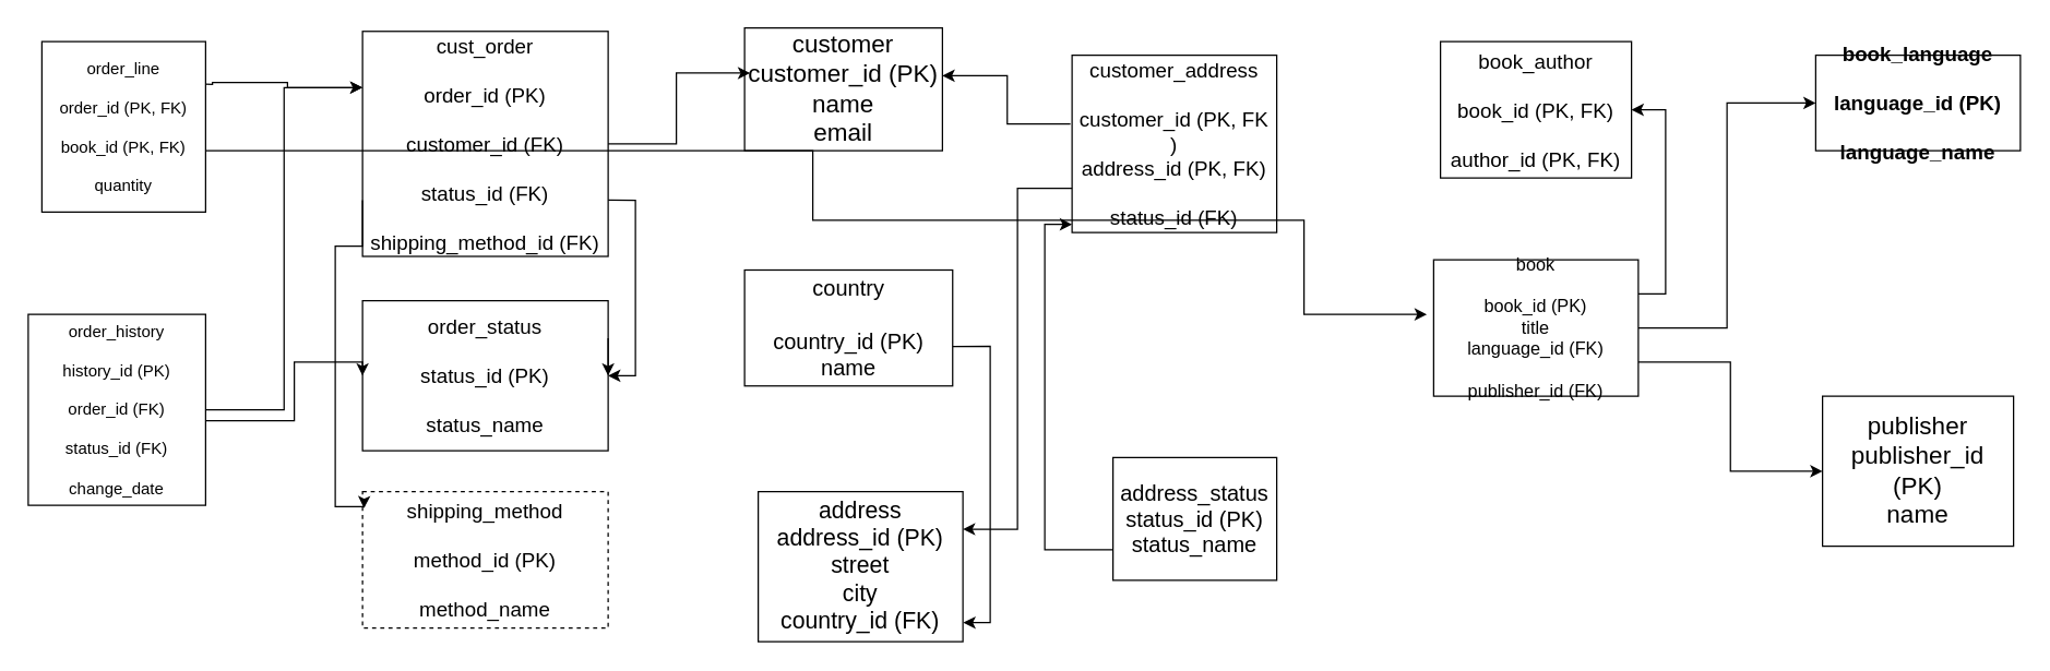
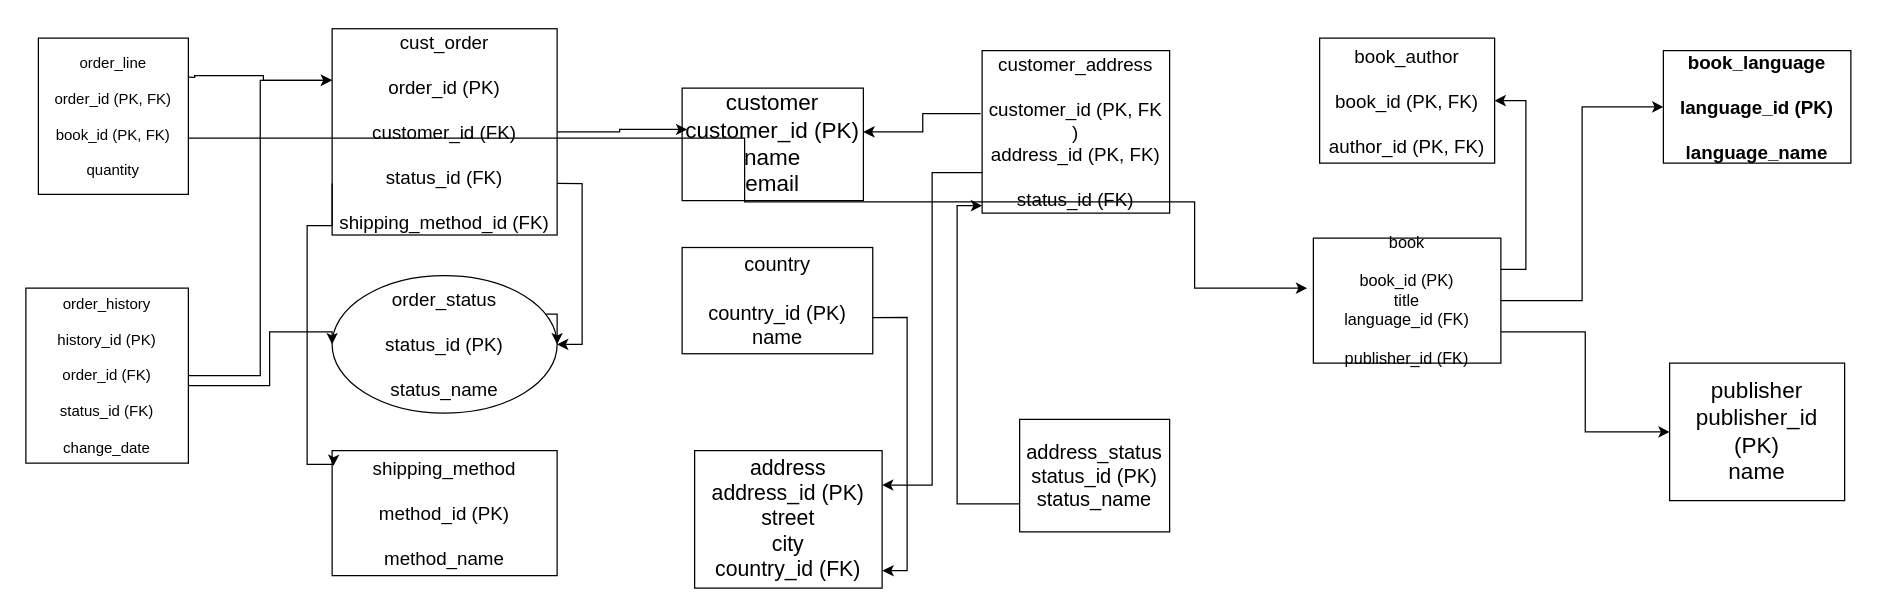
  <mxCell id="0" />
  <mxCell id="1" parent="0" />
  <mxCell id="2" style="edgeStyle=orthogonalEdgeStyle;rounded=0;orthogonalLoop=1;jettySize=auto;html=1;exitX=1;exitY=0;exitDx=0;exitDy=0;entryX=1;entryY=0;entryDx=0;entryDy=0;" edge="1" parent="1" source="3" target="3"><mxGeometry relative="1" as="geometry"><mxPoint x="305" y="50" as="targetPoint" /></mxGeometry></mxCell>
- <mxCell id="3" value="&lt;b style=&quot;&quot;&gt;&lt;font style=&quot;font-size: 15px;&quot;&gt;book_language&lt;/font&gt;&lt;/b&gt;&lt;div&gt;&lt;span style=&quot;font-size: 15px;&quot;&gt;&lt;b&gt;&lt;br&gt;&lt;/b&gt;&lt;/span&gt;&lt;div&gt;&lt;div style=&quot;&quot;&gt;&lt;b&gt;&lt;font style=&quot;font-size: 15px;&quot;&gt;language_id (PK)&lt;/font&gt;&lt;/b&gt;&lt;/div&gt;&lt;div style=&quot;&quot;&gt;&lt;b&gt;&lt;font style=&quot;font-size: 15px;&quot;&gt;&lt;br&gt;&lt;/font&gt;&lt;/b&gt;&lt;/div&gt;&lt;div style=&quot;&quot;&gt;&lt;b style=&quot;&quot;&gt;&lt;font style=&quot;font-size: 15px;&quot;&gt;language_name&lt;/font&gt;&lt;/b&gt;&lt;/div&gt;&lt;/div&gt;&lt;/div&gt;" style="rounded=0;whiteSpace=wrap;html=1;fillColor=light-dark(#FFFFFF,#0000CC);" vertex="1" parent="1"><mxGeometry x="1330" y="40" width="150" height="70" as="geometry" /></mxCell>
+ <mxCell id="3" value="&lt;b style=&quot;&quot;&gt;&lt;font style=&quot;font-size: 15px;&quot;&gt;book_language&lt;/font&gt;&lt;/b&gt;&lt;div&gt;&lt;span style=&quot;font-size: 15px;&quot;&gt;&lt;b&gt;&lt;br&gt;&lt;/b&gt;&lt;/span&gt;&lt;div&gt;&lt;div style=&quot;&quot;&gt;&lt;b&gt;&lt;font style=&quot;font-size: 15px;&quot;&gt;language_id (PK)&lt;/font&gt;&lt;/b&gt;&lt;/div&gt;&lt;div style=&quot;&quot;&gt;&lt;b&gt;&lt;font style=&quot;font-size: 15px;&quot;&gt;&lt;br&gt;&lt;/font&gt;&lt;/b&gt;&lt;/div&gt;&lt;div style=&quot;&quot;&gt;&lt;b style=&quot;&quot;&gt;&lt;font style=&quot;font-size: 15px;&quot;&gt;language_name&lt;/font&gt;&lt;/b&gt;&lt;/div&gt;&lt;/div&gt;&lt;/div&gt;" style="rounded=0;whiteSpace=wrap;html=1;fillColor=light-dark(#FFFFFF,#0000CC);" vertex="1" parent="1"><mxGeometry x="1330" y="40" width="150" height="90" as="geometry" /></mxCell>
  <mxCell id="4" value="&lt;font style=&quot;font-size: 18px;&quot;&gt;publisher&lt;/font&gt;&lt;div&gt;&lt;div&gt;&lt;font style=&quot;font-size: 18px;&quot;&gt;publisher_id (PK)&lt;/font&gt;&lt;/div&gt;&lt;div&gt;&lt;font style=&quot;font-size: 18px;&quot;&gt;name&lt;/font&gt;&lt;/div&gt;&lt;/div&gt;" style="rounded=0;whiteSpace=wrap;html=1;fillColor=light-dark(#FFFFFF,#0000CC);" vertex="1" parent="1"><mxGeometry x="1335" y="290" width="140" height="110" as="geometry" /></mxCell>
  <mxCell id="5" style="edgeStyle=orthogonalEdgeStyle;rounded=0;orthogonalLoop=1;jettySize=auto;html=1;exitX=1;exitY=0.5;exitDx=0;exitDy=0;entryX=0;entryY=0.5;entryDx=0;entryDy=0;strokeColor=light-dark(#000000,#FF00FF);" edge="1" parent="1" source="8" target="3"><mxGeometry relative="1" as="geometry" /></mxCell>
  <mxCell id="6" style="edgeStyle=orthogonalEdgeStyle;rounded=0;orthogonalLoop=1;jettySize=auto;html=1;exitX=1;exitY=0.75;exitDx=0;exitDy=0;entryX=0;entryY=0.5;entryDx=0;entryDy=0;fillColor=light-dark(transparent,#000099);strokeColor=light-dark(#000000,#FF00FF);" edge="1" parent="1" source="8" target="4"><mxGeometry relative="1" as="geometry" /></mxCell>
  <mxCell id="7" style="edgeStyle=orthogonalEdgeStyle;rounded=0;orthogonalLoop=1;jettySize=auto;html=1;exitX=1;exitY=0.25;exitDx=0;exitDy=0;entryX=1;entryY=0.5;entryDx=0;entryDy=0;strokeColor=light-dark(#000000,#FF00FF);" edge="1" parent="1" source="8" target="9"><mxGeometry relative="1" as="geometry" /></mxCell>
  <mxCell id="8" value="&lt;font style=&quot;font-size: 13px;&quot;&gt;book&lt;/font&gt;&lt;div&gt;&lt;span style=&quot;font-size: 13px;&quot;&gt;&lt;br&gt;&lt;/span&gt;&lt;div&gt;&lt;div&gt;&lt;font style=&quot;font-size: 13px;&quot;&gt;book_id (PK)&lt;/font&gt;&lt;/div&gt;&lt;div&gt;&lt;font style=&quot;font-size: 13px;&quot;&gt;title&lt;/font&gt;&lt;/div&gt;&lt;div&gt;&lt;font style=&quot;font-size: 13px;&quot;&gt;language_id (FK)&lt;/font&gt;&lt;/div&gt;&lt;div&gt;&lt;font style=&quot;font-size: 13px;&quot;&gt;&lt;br&gt;&lt;/font&gt;&lt;/div&gt;&lt;div&gt;&lt;font style=&quot;font-size: 13px;&quot;&gt;publisher_id (FK)&lt;/font&gt;&lt;/div&gt;&lt;/div&gt;&lt;/div&gt;" style="rounded=0;whiteSpace=wrap;html=1;fillColor=light-dark(#FFFFFF,#0000CC);" vertex="1" parent="1"><mxGeometry x="1050" y="190" width="150" height="100" as="geometry" /></mxCell>
  <mxCell id="9" value="&lt;font style=&quot;font-size: 15px;&quot;&gt;book_author&lt;/font&gt;&lt;div&gt;&lt;span style=&quot;font-size: 15px;&quot;&gt;&lt;br&gt;&lt;/span&gt;&lt;div&gt;&lt;div&gt;&lt;font style=&quot;font-size: 15px;&quot;&gt;book_id (PK, FK)&lt;/font&gt;&lt;/div&gt;&lt;div&gt;&lt;font style=&quot;font-size: 15px;&quot;&gt;&lt;br&gt;&lt;/font&gt;&lt;/div&gt;&lt;div&gt;&lt;font style=&quot;font-size: 15px;&quot;&gt;author_id (PK, FK)&lt;/font&gt;&lt;/div&gt;&lt;/div&gt;&lt;/div&gt;" style="rounded=0;whiteSpace=wrap;html=1;fillColor=light-dark(#FFFFFF,#0000FF);" vertex="1" parent="1"><mxGeometry x="1055" y="30" width="140" height="100" as="geometry" /></mxCell>
  <mxCell id="10" style="edgeStyle=orthogonalEdgeStyle;rounded=0;orthogonalLoop=1;jettySize=auto;html=1;exitX=1;exitY=0.5;exitDx=0;exitDy=0;entryX=1;entryY=0.5;entryDx=0;entryDy=0;" edge="1" parent="1" source="8" target="8"><mxGeometry relative="1" as="geometry"><mxPoint x="265" y="120" as="targetPoint" /></mxGeometry></mxCell>
- <mxCell id="11" value="&lt;font style=&quot;font-size: 18px;&quot;&gt;customer&lt;/font&gt;&lt;div&gt;&lt;div&gt;&lt;font style=&quot;font-size: 18px;&quot;&gt;customer_id (PK)&lt;/font&gt;&lt;/div&gt;&lt;div&gt;&lt;font style=&quot;font-size: 18px;&quot;&gt;name&lt;/font&gt;&lt;/div&gt;&lt;div&gt;&lt;font style=&quot;font-size: 18px;&quot;&gt;email&lt;/font&gt;&lt;/div&gt;&lt;/div&gt;" style="rounded=0;whiteSpace=wrap;html=1;fillColor=light-dark(#FFFFFF,#7EA6E0);" vertex="1" parent="1"><mxGeometry x="545" y="20" width="145" height="90" as="geometry" /></mxCell>
+ <mxCell id="11" value="&lt;font style=&quot;font-size: 18px;&quot;&gt;customer&lt;/font&gt;&lt;div&gt;&lt;div&gt;&lt;font style=&quot;font-size: 18px;&quot;&gt;customer_id (PK)&lt;/font&gt;&lt;/div&gt;&lt;div&gt;&lt;font style=&quot;font-size: 18px;&quot;&gt;name&lt;/font&gt;&lt;/div&gt;&lt;div&gt;&lt;font style=&quot;font-size: 18px;&quot;&gt;email&lt;/font&gt;&lt;/div&gt;&lt;/div&gt;" style="rounded=0;whiteSpace=wrap;html=1;fillColor=light-dark(#FFFFFF,#7EA6E0);" vertex="1" parent="1"><mxGeometry x="545" y="70" width="145" height="90" as="geometry" /></mxCell>
  <mxCell id="12" style="edgeStyle=orthogonalEdgeStyle;rounded=0;orthogonalLoop=1;jettySize=auto;html=1;exitX=0.997;exitY=0.659;exitDx=0;exitDy=0;entryX=1.002;entryY=0.873;entryDx=0;entryDy=0;entryPerimeter=0;exitPerimeter=0;strokeColor=light-dark(#000000,#FF0000);" edge="1" parent="1" source="13" target="14"><mxGeometry relative="1" as="geometry" /></mxCell>
  <mxCell id="13" value="&lt;font style=&quot;font-size: 16px;&quot;&gt;country&lt;/font&gt;&lt;div&gt;&lt;span style=&quot;font-size: 16px;&quot;&gt;&lt;br&gt;&lt;/span&gt;&lt;div&gt;&lt;div&gt;&lt;font style=&quot;font-size: 16px;&quot;&gt;country_id (PK)&lt;/font&gt;&lt;/div&gt;&lt;div&gt;&lt;font style=&quot;font-size: 16px;&quot;&gt;name&lt;/font&gt;&lt;/div&gt;&lt;/div&gt;&lt;/div&gt;" style="rounded=0;whiteSpace=wrap;html=1;fillColor=light-dark(#FFFFFF,#7EA6E0);" vertex="1" parent="1"><mxGeometry x="545" y="197.5" width="152.5" height="85" as="geometry" /></mxCell>
  <mxCell id="14" value="&lt;font style=&quot;font-size: 17px;&quot;&gt;address&lt;/font&gt;&lt;div&gt;&lt;div&gt;&lt;font style=&quot;font-size: 17px;&quot;&gt;address_id (PK)&lt;/font&gt;&lt;/div&gt;&lt;div&gt;&lt;font style=&quot;font-size: 17px;&quot;&gt;street&lt;/font&gt;&lt;/div&gt;&lt;div&gt;&lt;font style=&quot;font-size: 17px;&quot;&gt;city&lt;/font&gt;&lt;/div&gt;&lt;div&gt;&lt;font style=&quot;font-size: 17px;&quot;&gt;country_id (FK)&lt;/font&gt;&lt;/div&gt;&lt;/div&gt;" style="rounded=0;whiteSpace=wrap;html=1;fillColor=light-dark(#FFFFFF,#7EA6E0);" vertex="1" parent="1"><mxGeometry x="555" y="360" width="150" height="110" as="geometry" /></mxCell>
  <mxCell id="15" value="&lt;font style=&quot;font-size: 15px;&quot;&gt;customer_address&lt;/font&gt;&lt;div&gt;&lt;span style=&quot;font-size: 15px;&quot;&gt;&lt;br&gt;&lt;/span&gt;&lt;div&gt;&lt;div&gt;&lt;font style=&quot;font-size: 15px;&quot;&gt;customer_id (PK, FK&lt;/font&gt;&lt;/div&gt;&lt;div&gt;&lt;font style=&quot;font-size: 15px;&quot;&gt;)&lt;/font&gt;&lt;/div&gt;&lt;div&gt;&lt;font style=&quot;font-size: 15px;&quot;&gt;address_id (PK, FK)&lt;/font&gt;&lt;/div&gt;&lt;div&gt;&lt;font style=&quot;font-size: 15px;&quot;&gt;&lt;br&gt;&lt;/font&gt;&lt;/div&gt;&lt;div&gt;&lt;font style=&quot;font-size: 15px;&quot;&gt;status_id (FK)&lt;/font&gt;&lt;/div&gt;&lt;/div&gt;&lt;/div&gt;" style="rounded=0;whiteSpace=wrap;html=1;fillColor=light-dark(#FFFFFF,#7EA6E0);" vertex="1" parent="1"><mxGeometry x="785" y="40" width="150" height="130" as="geometry" /></mxCell>
  <mxCell id="16" style="edgeStyle=orthogonalEdgeStyle;rounded=0;orthogonalLoop=1;jettySize=auto;html=1;exitX=0;exitY=0.75;exitDx=0;exitDy=0;entryX=0;entryY=0.954;entryDx=0;entryDy=0;entryPerimeter=0;strokeColor=light-dark(#000000,#FF0000);" edge="1" parent="1" source="17" target="15"><mxGeometry relative="1" as="geometry"><mxPoint x="565" y="180" as="targetPoint" /></mxGeometry></mxCell>
  <mxCell id="17" value="&lt;font style=&quot;font-size: 16px;&quot;&gt;address_status&lt;/font&gt;&lt;div&gt;&lt;div&gt;&lt;font style=&quot;font-size: 16px;&quot;&gt;status_id (PK)&lt;/font&gt;&lt;/div&gt;&lt;div&gt;&lt;font style=&quot;font-size: 16px;&quot;&gt;status_name&lt;/font&gt;&lt;/div&gt;&lt;/div&gt;" style="rounded=0;whiteSpace=wrap;html=1;fillColor=light-dark(#FFFFFF,#7EA6E0);" vertex="1" parent="1"><mxGeometry x="815" y="335" width="120" height="90" as="geometry" /></mxCell>
  <mxCell id="18" style="edgeStyle=orthogonalEdgeStyle;rounded=0;orthogonalLoop=1;jettySize=auto;html=1;exitX=-0.008;exitY=0.388;exitDx=0;exitDy=0;entryX=1;entryY=0.389;entryDx=0;entryDy=0;entryPerimeter=0;exitPerimeter=0;strokeColor=light-dark(#000000,#FF0000);" edge="1" parent="1" source="15" target="11"><mxGeometry relative="1" as="geometry" /></mxCell>
  <mxCell id="19" style="edgeStyle=orthogonalEdgeStyle;rounded=0;orthogonalLoop=1;jettySize=auto;html=1;exitX=0;exitY=0.75;exitDx=0;exitDy=0;entryX=1;entryY=0.25;entryDx=0;entryDy=0;strokeColor=light-dark(#000000,#FF0000);" edge="1" parent="1" source="15" target="14"><mxGeometry relative="1" as="geometry" /></mxCell>
  <mxCell id="20" style="edgeStyle=orthogonalEdgeStyle;rounded=0;orthogonalLoop=1;jettySize=auto;html=1;exitX=1;exitY=0.75;exitDx=0;exitDy=0;entryX=1;entryY=0.5;entryDx=0;entryDy=0;strokeColor=light-dark(#000000,#00FF00);" edge="1" parent="1" source="21" target="22"><mxGeometry relative="1" as="geometry" /></mxCell>
  <mxCell id="21" value="&lt;font style=&quot;font-size: 15px;&quot;&gt;cust_order&lt;/font&gt;&lt;div&gt;&lt;span style=&quot;font-size: 15px;&quot;&gt;&lt;br&gt;&lt;/span&gt;&lt;div&gt;&lt;div&gt;&lt;font style=&quot;font-size: 15px;&quot;&gt;order_id (PK)&lt;/font&gt;&lt;/div&gt;&lt;div&gt;&lt;font style=&quot;font-size: 15px;&quot;&gt;&lt;br&gt;&lt;/font&gt;&lt;/div&gt;&lt;div&gt;&lt;font style=&quot;font-size: 15px;&quot;&gt;customer_id (FK)&lt;/font&gt;&lt;/div&gt;&lt;div&gt;&lt;font style=&quot;font-size: 15px;&quot;&gt;&lt;br&gt;&lt;/font&gt;&lt;/div&gt;&lt;div&gt;&lt;font style=&quot;font-size: 15px;&quot;&gt;status_id (FK)&lt;/font&gt;&lt;/div&gt;&lt;div&gt;&lt;font style=&quot;font-size: 15px;&quot;&gt;&lt;br&gt;&lt;/font&gt;&lt;/div&gt;&lt;div&gt;&lt;font style=&quot;font-size: 15px;&quot;&gt;shipping_method_id (FK)&lt;/font&gt;&lt;/div&gt;&lt;/div&gt;&lt;/div&gt;" style="rounded=0;whiteSpace=wrap;html=1;fillColor=light-dark(#FFFFFF,#FF0080);" vertex="1" parent="1"><mxGeometry x="265" y="22.5" width="180" height="165" as="geometry" /></mxCell>
- <mxCell id="22" value="&lt;font style=&quot;font-size: 15px;&quot;&gt;order_status&lt;/font&gt;&lt;div&gt;&lt;span style=&quot;font-size: 15px;&quot;&gt;&lt;br&gt;&lt;/span&gt;&lt;div&gt;&lt;div&gt;&lt;font style=&quot;font-size: 15px;&quot;&gt;status_id (PK)&lt;/font&gt;&lt;/div&gt;&lt;div&gt;&lt;font style=&quot;font-size: 15px;&quot;&gt;&lt;br&gt;&lt;/font&gt;&lt;/div&gt;&lt;div&gt;&lt;font style=&quot;font-size: 15px;&quot;&gt;status_name&lt;/font&gt;&lt;/div&gt;&lt;/div&gt;&lt;/div&gt;" style="rounded=0;whiteSpace=wrap;html=1;fillColor=light-dark(#FFFFFF,#FF0080);" vertex="1" parent="1"><mxGeometry x="265" y="220" width="180" height="110" as="geometry" /></mxCell>
- <mxCell id="23" value="&lt;font style=&quot;font-size: 15px;&quot;&gt;shipping_method&lt;/font&gt;&lt;div&gt;&lt;span style=&quot;font-size: 15px;&quot;&gt;&lt;br&gt;&lt;/span&gt;&lt;div&gt;&lt;div&gt;&lt;font style=&quot;font-size: 15px;&quot;&gt;method_id (PK)&lt;/font&gt;&lt;/div&gt;&lt;div&gt;&lt;font style=&quot;font-size: 15px;&quot;&gt;&lt;br&gt;&lt;/font&gt;&lt;/div&gt;&lt;div&gt;&lt;font style=&quot;font-size: 15px;&quot;&gt;method_name&lt;/font&gt;&lt;/div&gt;&lt;/div&gt;&lt;/div&gt;" style="rounded=0;whiteSpace=wrap;html=1;fillColor=light-dark(#FFFFFF,#FF0080);dashed=1;" vertex="1" parent="1"><mxGeometry x="265" y="360" width="180" height="100" as="geometry" /></mxCell>
+ <mxCell id="22" value="&lt;font style=&quot;font-size: 15px;&quot;&gt;order_status&lt;/font&gt;&lt;div&gt;&lt;span style=&quot;font-size: 15px;&quot;&gt;&lt;br&gt;&lt;/span&gt;&lt;div&gt;&lt;div&gt;&lt;font style=&quot;font-size: 15px;&quot;&gt;status_id (PK)&lt;/font&gt;&lt;/div&gt;&lt;div&gt;&lt;font style=&quot;font-size: 15px;&quot;&gt;&lt;br&gt;&lt;/font&gt;&lt;/div&gt;&lt;div&gt;&lt;font style=&quot;font-size: 15px;&quot;&gt;status_name&lt;/font&gt;&lt;/div&gt;&lt;/div&gt;&lt;/div&gt;" style="ellipse;whiteSpace=wrap;html=1;fillColor=light-dark(#FFFFFF,#FF0080);" vertex="1" parent="1"><mxGeometry x="265" y="220" width="180" height="110" as="geometry" /></mxCell>
+ <mxCell id="23" value="&lt;font style=&quot;font-size: 15px;&quot;&gt;shipping_method&lt;/font&gt;&lt;div&gt;&lt;span style=&quot;font-size: 15px;&quot;&gt;&lt;br&gt;&lt;/span&gt;&lt;div&gt;&lt;div&gt;&lt;font style=&quot;font-size: 15px;&quot;&gt;method_id (PK)&lt;/font&gt;&lt;/div&gt;&lt;div&gt;&lt;font style=&quot;font-size: 15px;&quot;&gt;&lt;br&gt;&lt;/font&gt;&lt;/div&gt;&lt;div&gt;&lt;font style=&quot;font-size: 15px;&quot;&gt;method_name&lt;/font&gt;&lt;/div&gt;&lt;/div&gt;&lt;/div&gt;" style="rounded=0;whiteSpace=wrap;html=1;fillColor=light-dark(#FFFFFF,#FF0080);" vertex="1" parent="1"><mxGeometry x="265" y="360" width="180" height="100" as="geometry" /></mxCell>
  <mxCell id="24" style="edgeStyle=orthogonalEdgeStyle;rounded=0;orthogonalLoop=1;jettySize=auto;html=1;exitX=1;exitY=0.25;exitDx=0;exitDy=0;entryX=0;entryY=0.25;entryDx=0;entryDy=0;strokeColor=light-dark(#000000,#00FF00);" edge="1" parent="1" source="26" target="21"><mxGeometry relative="1" as="geometry"><Array as="points"><mxPoint x="155" y="60" /><mxPoint x="210" y="60" /><mxPoint x="210" y="64" /></Array></mxGeometry></mxCell>
  <mxCell id="25" style="edgeStyle=orthogonalEdgeStyle;rounded=0;orthogonalLoop=1;jettySize=auto;html=1;strokeColor=light-dark(#000000,#33FF33);exitX=1;exitY=0.656;exitDx=0;exitDy=0;exitPerimeter=0;" edge="1" parent="1" source="26"><mxGeometry relative="1" as="geometry"><mxPoint x="1045" y="230" as="targetPoint" /><mxPoint x="155" y="48.75" as="sourcePoint" /><Array as="points"><mxPoint x="150" y="110" /><mxPoint x="595" y="110" /><mxPoint x="595" y="161" /><mxPoint x="955" y="161" /><mxPoint x="955" y="230" /></Array></mxGeometry></mxCell>
  <mxCell id="26" value="order_line&lt;div&gt;&lt;br&gt;&lt;div&gt;&lt;div&gt;order_id (PK, FK)&lt;/div&gt;&lt;div&gt;&lt;br&gt;&lt;/div&gt;&lt;div&gt;book_id (PK, FK)&lt;/div&gt;&lt;div&gt;&lt;span style=&quot;background-color: transparent; color: light-dark(rgb(0, 0, 0), rgb(255, 255, 255));&quot;&gt;&lt;br&gt;&lt;/span&gt;&lt;/div&gt;&lt;div&gt;&lt;span style=&quot;background-color: transparent; color: light-dark(rgb(0, 0, 0), rgb(255, 255, 255));&quot;&gt;quantity&lt;/span&gt;&lt;/div&gt;&lt;/div&gt;&lt;/div&gt;" style="rounded=0;whiteSpace=wrap;html=1;fillColor=light-dark(#FFFFFF,#FF0080);" vertex="1" parent="1"><mxGeometry x="30" y="30" width="120" height="125" as="geometry" /></mxCell>
  <mxCell id="27" style="edgeStyle=orthogonalEdgeStyle;rounded=0;orthogonalLoop=1;jettySize=auto;html=1;exitX=1;exitY=0.5;exitDx=0;exitDy=0;entryX=0;entryY=0.25;entryDx=0;entryDy=0;fillColor=light-dark(transparent,#CC0066);strokeColor=light-dark(#000000,#00FF00);" edge="1" parent="1" source="29" target="21"><mxGeometry relative="1" as="geometry"><mxPoint x="235" y="80" as="targetPoint" /></mxGeometry></mxCell>
  <mxCell id="28" style="edgeStyle=orthogonalEdgeStyle;rounded=0;orthogonalLoop=1;jettySize=auto;html=1;exitX=0.985;exitY=0.7;exitDx=0;exitDy=0;entryX=0;entryY=0.5;entryDx=0;entryDy=0;exitPerimeter=0;strokeColor=light-dark(#000000,#00FF00);" edge="1" parent="1" source="29" target="22"><mxGeometry relative="1" as="geometry"><Array as="points"><mxPoint x="215" y="308" /><mxPoint x="215" y="265" /></Array></mxGeometry></mxCell>
  <mxCell id="29" value="order_history&lt;div&gt;&lt;br&gt;&lt;div&gt;&lt;div&gt;history_id (PK)&lt;/div&gt;&lt;div&gt;&lt;br&gt;&lt;/div&gt;&lt;div&gt;order_id (FK)&lt;/div&gt;&lt;div&gt;&lt;br&gt;&lt;/div&gt;&lt;div&gt;status_id (FK)&lt;/div&gt;&lt;div&gt;&lt;br&gt;&lt;/div&gt;&lt;div&gt;change_date&lt;/div&gt;&lt;/div&gt;&lt;/div&gt;" style="rounded=0;whiteSpace=wrap;html=1;fillColor=light-dark(#FFFFFF,#FF0080);" vertex="1" parent="1"><mxGeometry x="20" y="230" width="130" height="140" as="geometry" /></mxCell>
  <mxCell id="30" style="edgeStyle=orthogonalEdgeStyle;rounded=0;orthogonalLoop=1;jettySize=auto;html=1;exitX=1;exitY=0.5;exitDx=0;exitDy=0;entryX=0.028;entryY=0.367;entryDx=0;entryDy=0;entryPerimeter=0;strokeColor=light-dark(#000000,#00FF00);" edge="1" parent="1" source="21" target="11"><mxGeometry relative="1" as="geometry" /></mxCell>
  <mxCell id="31" style="edgeStyle=orthogonalEdgeStyle;rounded=0;orthogonalLoop=1;jettySize=auto;html=1;exitX=1;exitY=0.25;exitDx=0;exitDy=0;entryX=1;entryY=0.5;entryDx=0;entryDy=0;" edge="1" parent="1" source="22" target="22"><mxGeometry relative="1" as="geometry" /></mxCell>
  <mxCell id="32" style="edgeStyle=orthogonalEdgeStyle;rounded=0;orthogonalLoop=1;jettySize=auto;html=1;exitX=0;exitY=0.75;exitDx=0;exitDy=0;entryX=0.006;entryY=0.122;entryDx=0;entryDy=0;entryPerimeter=0;strokeColor=light-dark(#000000,#00FF00);" edge="1" parent="1" source="21" target="23"><mxGeometry relative="1" as="geometry"><Array as="points"><mxPoint x="265" y="180" /><mxPoint x="245" y="180" /><mxPoint x="245" y="371" /></Array></mxGeometry></mxCell>
